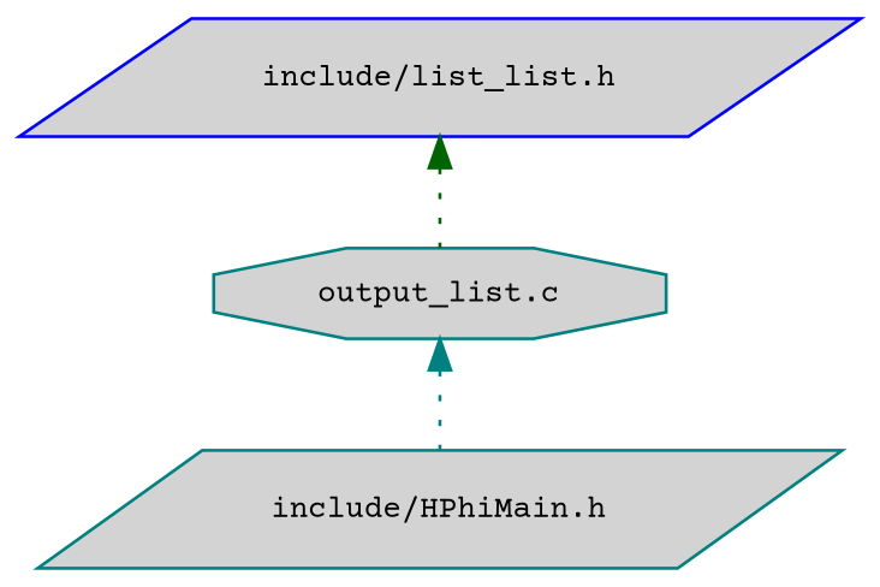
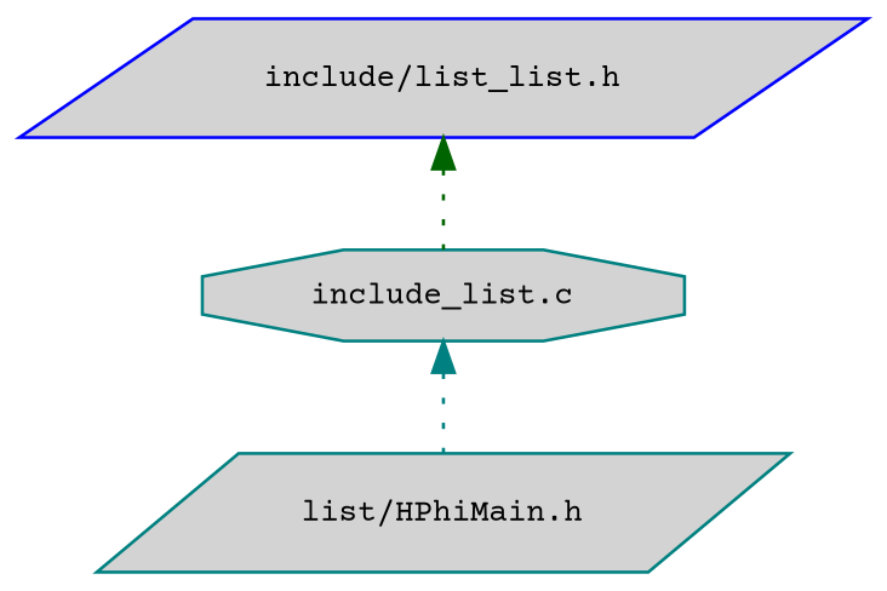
  digraph {
    fontname="Courier Prime"
    node [color=teal fillcolor=lightgrey fontname="Courier Prime" fontsize=10 shape=parallelogram style=filled]
    edge [dir=back fontname="Courier Prime" fontsize=10 labelfontname=Helvetica labelfontsize=10 style=dotted]
    n1 [color=blue fontcolor=black height=0.2 label="include/list_list.h" width=0.4]
-   n2 [height=0.2 label="output_list.c" shape=octagon width=0.4]
-   n3 [height=0.2 label="include/HPhiMain.h" width=0.4]
+   n2 [height=0.2 label="include_list.c" shape=octagon width=0.4]
+   n3 [height=0.2 label="list/HPhiMain.h" width=0.4]
    n1 -> n2 [color=darkgreen]
    n2 -> n3 [color=teal]
  }
